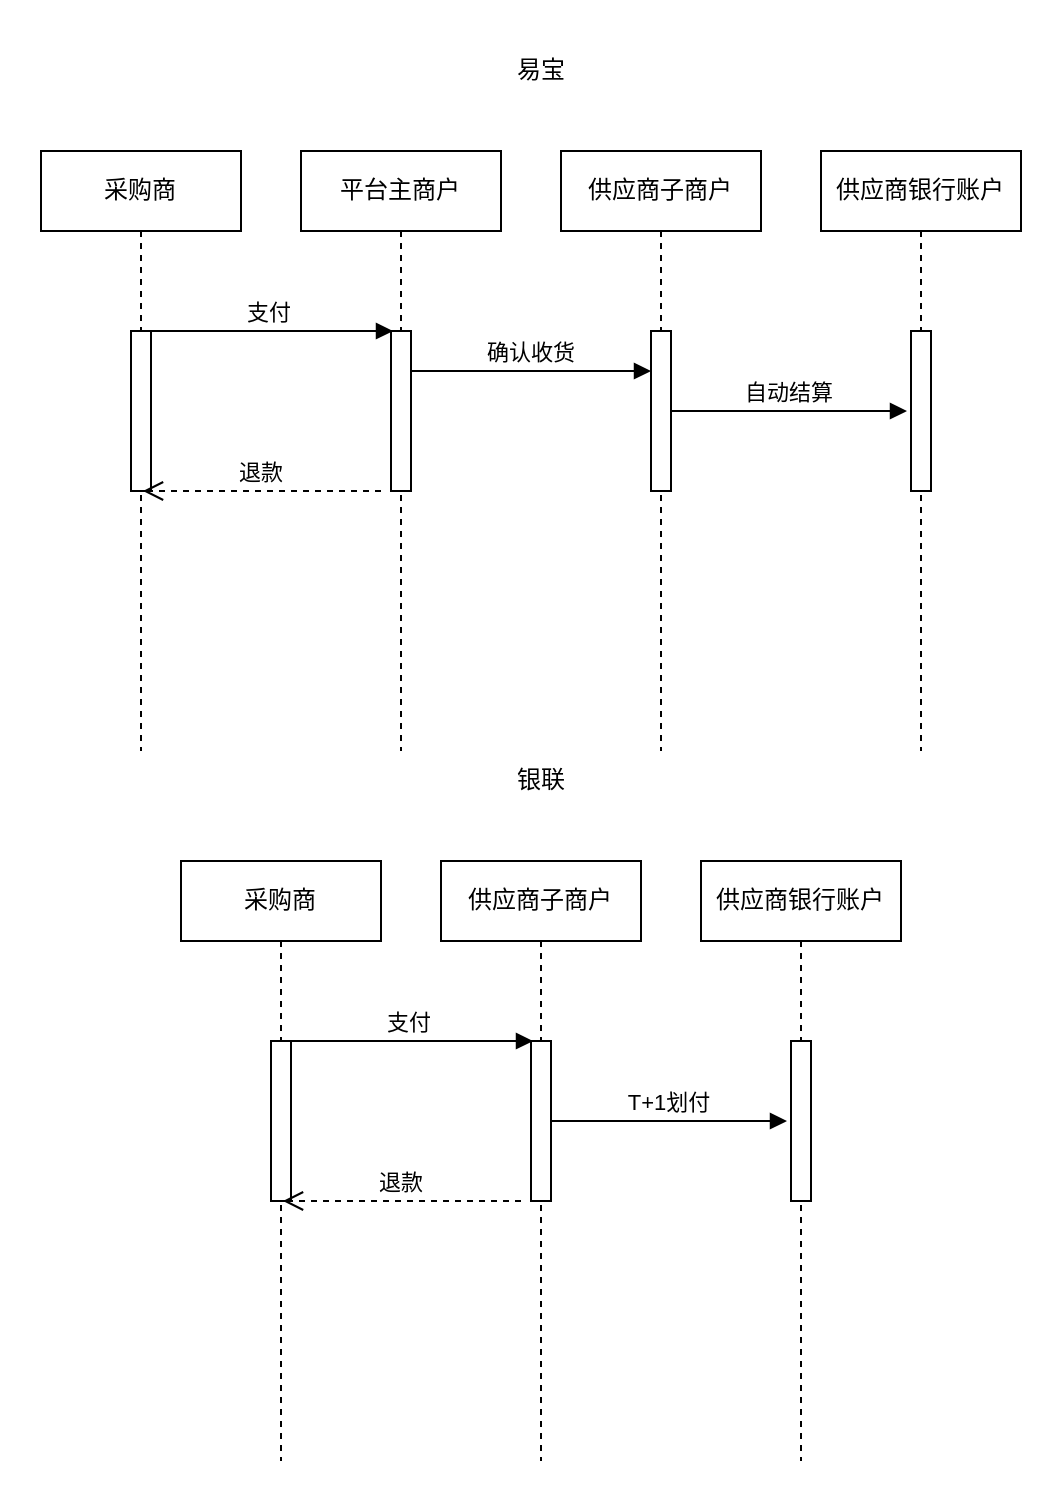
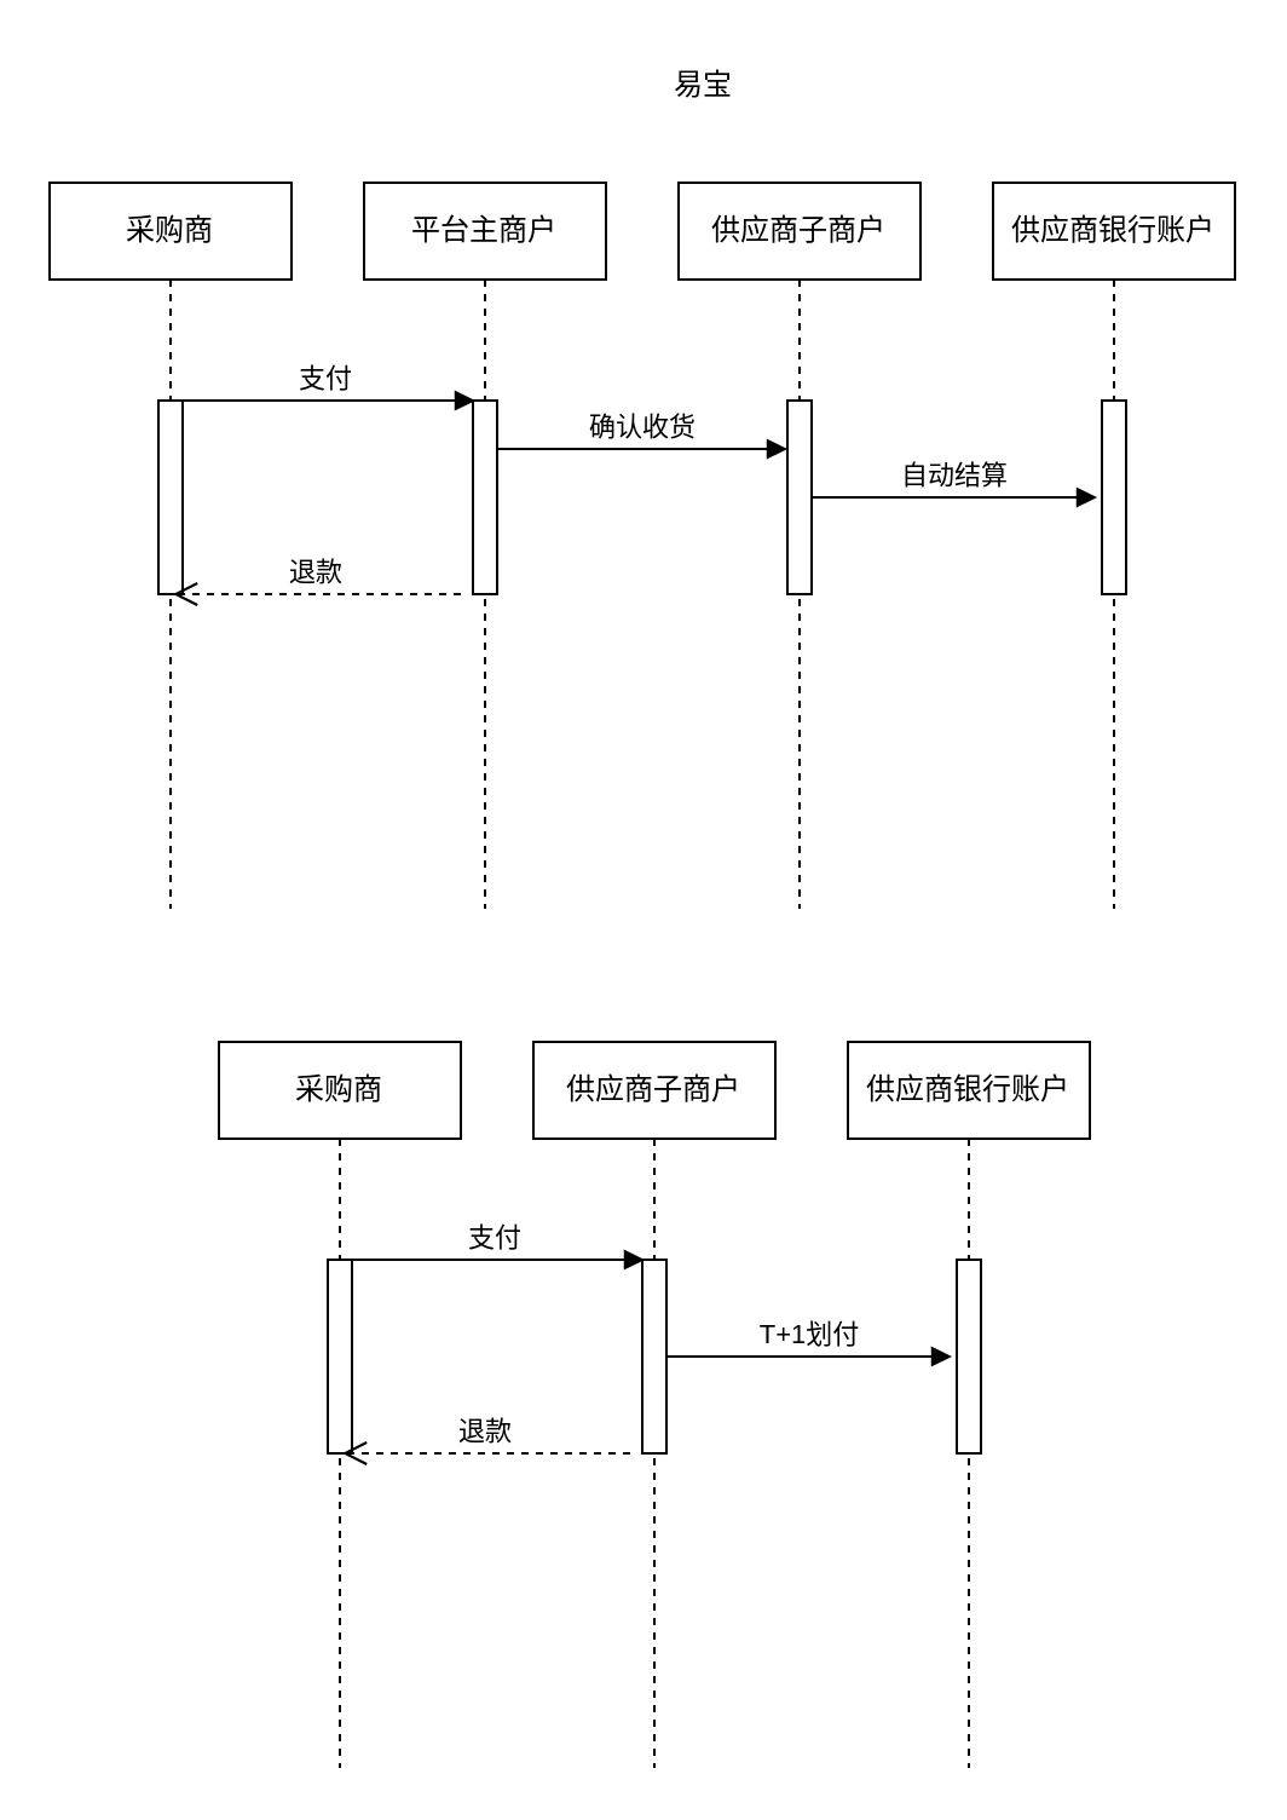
  <mxCell id="0" />
  <mxCell id="1" parent="0" />
  <mxCell id="2" value="采购商" style="shape=umlLifeline;perimeter=lifelinePerimeter;whiteSpace=wrap;html=1;container=1;collapsible=0;recursiveResize=0;outlineConnect=0;" vertex="1" parent="1"><mxGeometry x="20" y="75" width="100" height="300" as="geometry" /></mxCell>
  <mxCell id="3" value="" style="html=1;points=[];perimeter=orthogonalPerimeter;" vertex="1" parent="2"><mxGeometry x="45" y="90" width="10" height="80" as="geometry" /></mxCell>
  <mxCell id="4" value="退款" style="html=1;verticalAlign=bottom;endArrow=open;dashed=1;endSize=8;rounded=0;entryX=0.6;entryY=1;entryDx=0;entryDy=0;entryPerimeter=0;" edge="1" parent="2" target="3"><mxGeometry relative="1" as="geometry"><mxPoint x="170" y="170" as="sourcePoint" /><mxPoint x="60" y="170" as="targetPoint" /></mxGeometry></mxCell>
  <mxCell id="5" value="平台主商户" style="shape=umlLifeline;perimeter=lifelinePerimeter;whiteSpace=wrap;html=1;container=1;collapsible=0;recursiveResize=0;outlineConnect=0;" vertex="1" parent="1"><mxGeometry x="150" y="75" width="100" height="300" as="geometry" /></mxCell>
  <mxCell id="6" value="" style="html=1;points=[];perimeter=orthogonalPerimeter;" vertex="1" parent="5"><mxGeometry x="45" y="90" width="10" height="80" as="geometry" /></mxCell>
  <mxCell id="7" value="供应商子商户" style="shape=umlLifeline;perimeter=lifelinePerimeter;whiteSpace=wrap;html=1;container=1;collapsible=0;recursiveResize=0;outlineConnect=0;" vertex="1" parent="1"><mxGeometry x="280" y="75" width="100" height="300" as="geometry" /></mxCell>
  <mxCell id="8" value="" style="html=1;points=[];perimeter=orthogonalPerimeter;" vertex="1" parent="7"><mxGeometry x="45" y="90" width="10" height="80" as="geometry" /></mxCell>
  <mxCell id="9" value="供应商银行账户" style="shape=umlLifeline;perimeter=lifelinePerimeter;whiteSpace=wrap;html=1;container=1;collapsible=0;recursiveResize=0;outlineConnect=0;" vertex="1" parent="1"><mxGeometry x="410" y="75" width="100" height="300" as="geometry" /></mxCell>
  <mxCell id="10" value="" style="html=1;points=[];perimeter=orthogonalPerimeter;" vertex="1" parent="9"><mxGeometry x="45" y="90" width="10" height="80" as="geometry" /></mxCell>
  <mxCell id="11" value="支付" style="html=1;verticalAlign=bottom;endArrow=block;rounded=0;entryX=0.1;entryY=0;entryDx=0;entryDy=0;entryPerimeter=0;exitX=0.7;exitY=0;exitDx=0;exitDy=0;exitPerimeter=0;" edge="1" parent="1" source="3" target="6"><mxGeometry width="80" relative="1" as="geometry"><mxPoint x="80" y="165" as="sourcePoint" /><mxPoint x="160" y="165" as="targetPoint" /></mxGeometry></mxCell>
  <mxCell id="12" value="确认收货" style="html=1;verticalAlign=bottom;endArrow=block;rounded=0;entryX=0;entryY=0.25;entryDx=0;entryDy=0;entryPerimeter=0;endSize=6;exitX=1;exitY=0.25;exitDx=0;exitDy=0;exitPerimeter=0;" edge="1" parent="1" source="6" target="8"><mxGeometry width="80" relative="1" as="geometry"><mxPoint x="230" y="185" as="sourcePoint" /><mxPoint x="280" y="185" as="targetPoint" /></mxGeometry></mxCell>
  <mxCell id="13" value="自动结算" style="html=1;verticalAlign=bottom;endArrow=block;rounded=0;endSize=6;entryX=-0.2;entryY=0.5;entryDx=0;entryDy=0;entryPerimeter=0;exitX=1;exitY=0.5;exitDx=0;exitDy=0;exitPerimeter=0;" edge="1" parent="1" source="8" target="10"><mxGeometry width="80" relative="1" as="geometry"><mxPoint x="350" y="205" as="sourcePoint" /><mxPoint x="420" y="205" as="targetPoint" /></mxGeometry></mxCell>
- <mxCell id="14" value="易宝" style="text;html=1;align=center;verticalAlign=middle;resizable=0;points=[];autosize=1;strokeColor=none;fillColor=none;" vertex="1" parent="1"><mxGeometry x="245" y="20" width="50" height="30" as="geometry" /></mxCell>
+ <mxCell id="14" value="易宝" style="text;html=1;align=center;verticalAlign=middle;resizable=0;points=[];autosize=1;strokeColor=none;fillColor=none;" vertex="1" parent="1"><mxGeometry x="265" y="20" width="50" height="30" as="geometry" /></mxCell>
  <mxCell id="15" value="采购商" style="shape=umlLifeline;perimeter=lifelinePerimeter;whiteSpace=wrap;html=1;container=1;collapsible=0;recursiveResize=0;outlineConnect=0;" vertex="1" parent="1"><mxGeometry x="90" y="430" width="100" height="300" as="geometry" /></mxCell>
  <mxCell id="16" value="" style="html=1;points=[];perimeter=orthogonalPerimeter;" vertex="1" parent="15"><mxGeometry x="45" y="90" width="10" height="80" as="geometry" /></mxCell>
  <mxCell id="17" value="退款" style="html=1;verticalAlign=bottom;endArrow=open;dashed=1;endSize=8;rounded=0;entryX=0.6;entryY=1;entryDx=0;entryDy=0;entryPerimeter=0;" edge="1" parent="15" target="16"><mxGeometry relative="1" as="geometry"><mxPoint x="170" y="170" as="sourcePoint" /><mxPoint x="60" y="170" as="targetPoint" /></mxGeometry></mxCell>
  <mxCell id="18" value="供应商子商户" style="shape=umlLifeline;perimeter=lifelinePerimeter;whiteSpace=wrap;html=1;container=1;collapsible=0;recursiveResize=0;outlineConnect=0;" vertex="1" parent="1"><mxGeometry x="220" y="430" width="100" height="300" as="geometry" /></mxCell>
  <mxCell id="19" value="" style="html=1;points=[];perimeter=orthogonalPerimeter;" vertex="1" parent="18"><mxGeometry x="45" y="90" width="10" height="80" as="geometry" /></mxCell>
  <mxCell id="20" value="供应商银行账户" style="shape=umlLifeline;perimeter=lifelinePerimeter;whiteSpace=wrap;html=1;container=1;collapsible=0;recursiveResize=0;outlineConnect=0;" vertex="1" parent="1"><mxGeometry x="350" y="430" width="100" height="300" as="geometry" /></mxCell>
  <mxCell id="21" value="" style="html=1;points=[];perimeter=orthogonalPerimeter;" vertex="1" parent="20"><mxGeometry x="45" y="90" width="10" height="80" as="geometry" /></mxCell>
  <mxCell id="22" value="支付" style="html=1;verticalAlign=bottom;endArrow=block;rounded=0;entryX=0.1;entryY=0;entryDx=0;entryDy=0;entryPerimeter=0;exitX=0.7;exitY=0;exitDx=0;exitDy=0;exitPerimeter=0;" edge="1" parent="1" source="16"><mxGeometry width="80" relative="1" as="geometry"><mxPoint x="150" y="520" as="sourcePoint" /><mxPoint x="266" y="520" as="targetPoint" /></mxGeometry></mxCell>
  <mxCell id="23" value="T+1划付" style="html=1;verticalAlign=bottom;endArrow=block;rounded=0;endSize=6;entryX=-0.2;entryY=0.5;entryDx=0;entryDy=0;entryPerimeter=0;exitX=1;exitY=0.5;exitDx=0;exitDy=0;exitPerimeter=0;" edge="1" parent="1" source="19" target="21"><mxGeometry width="80" relative="1" as="geometry"><mxPoint x="420" y="560" as="sourcePoint" /><mxPoint x="490" y="560" as="targetPoint" /></mxGeometry></mxCell>
- <mxCell id="24" value="银联" style="text;html=1;align=center;verticalAlign=middle;resizable=0;points=[];autosize=1;strokeColor=none;fillColor=none;" vertex="1" parent="1"><mxGeometry x="245" y="375" width="50" height="30" as="geometry" /></mxCell>
